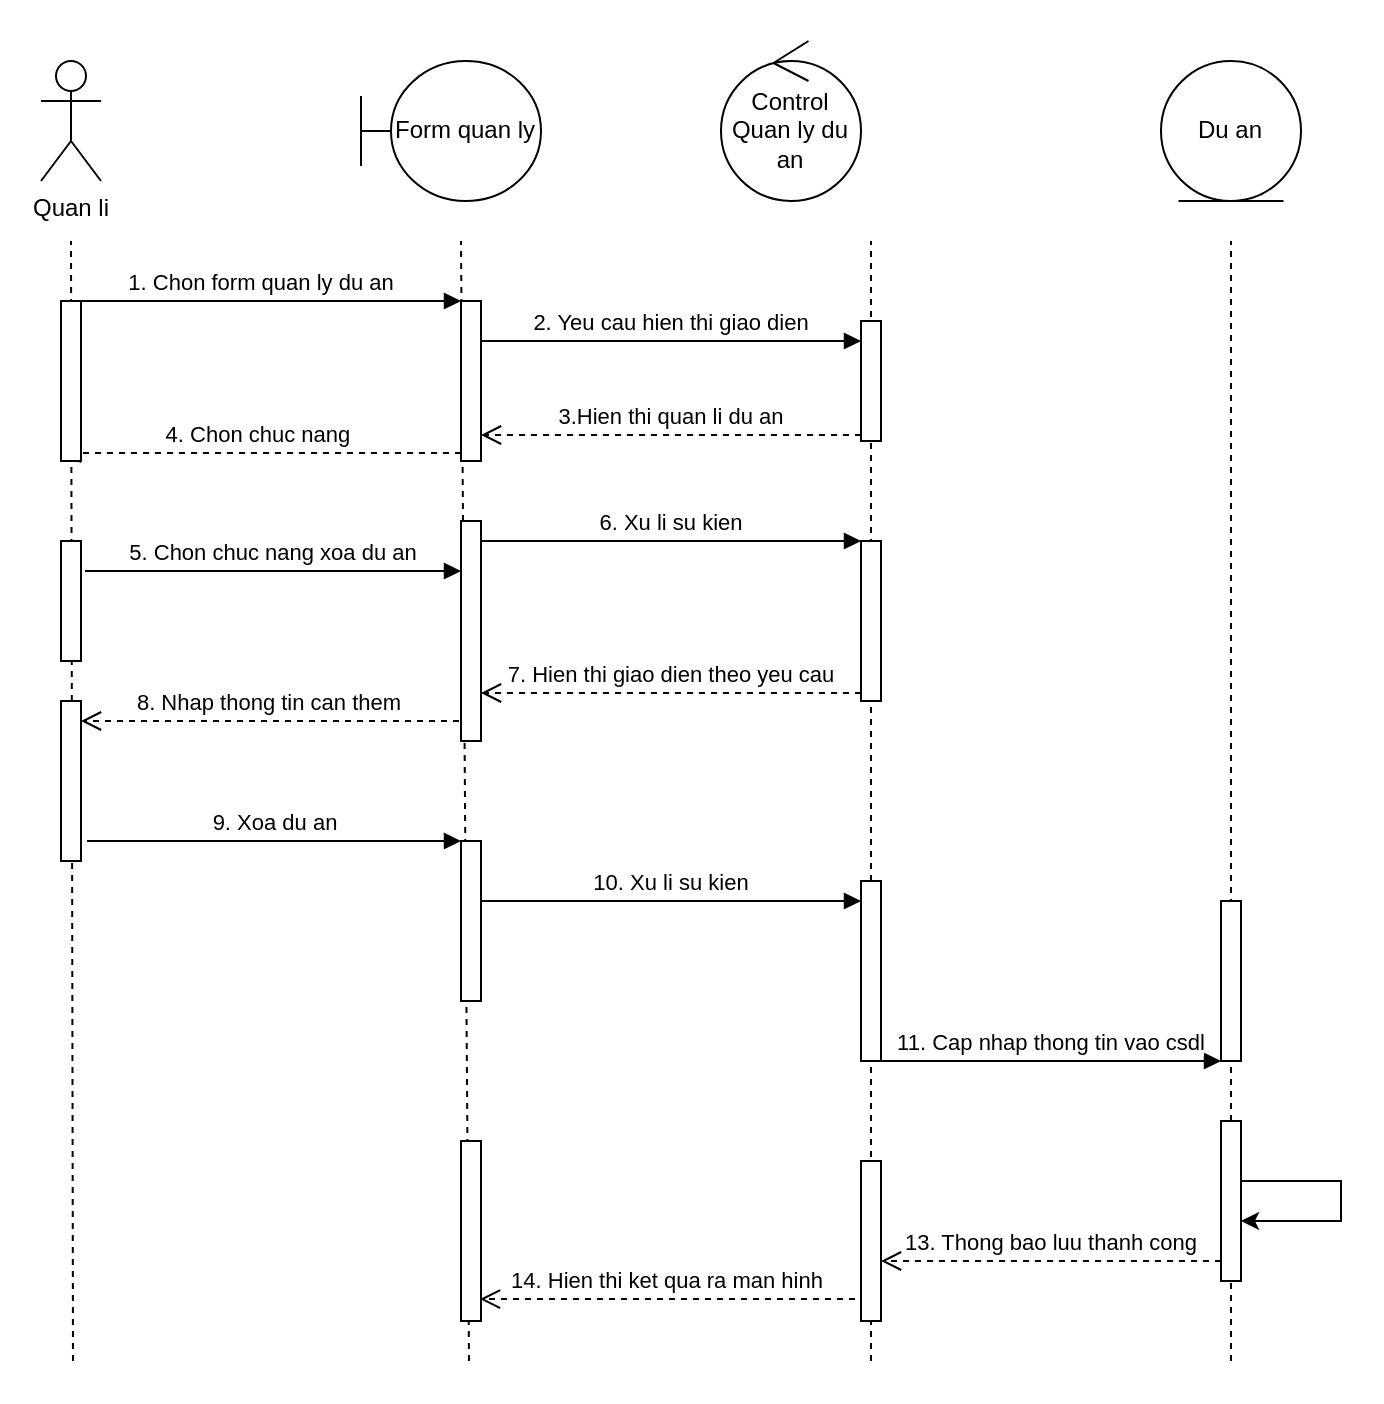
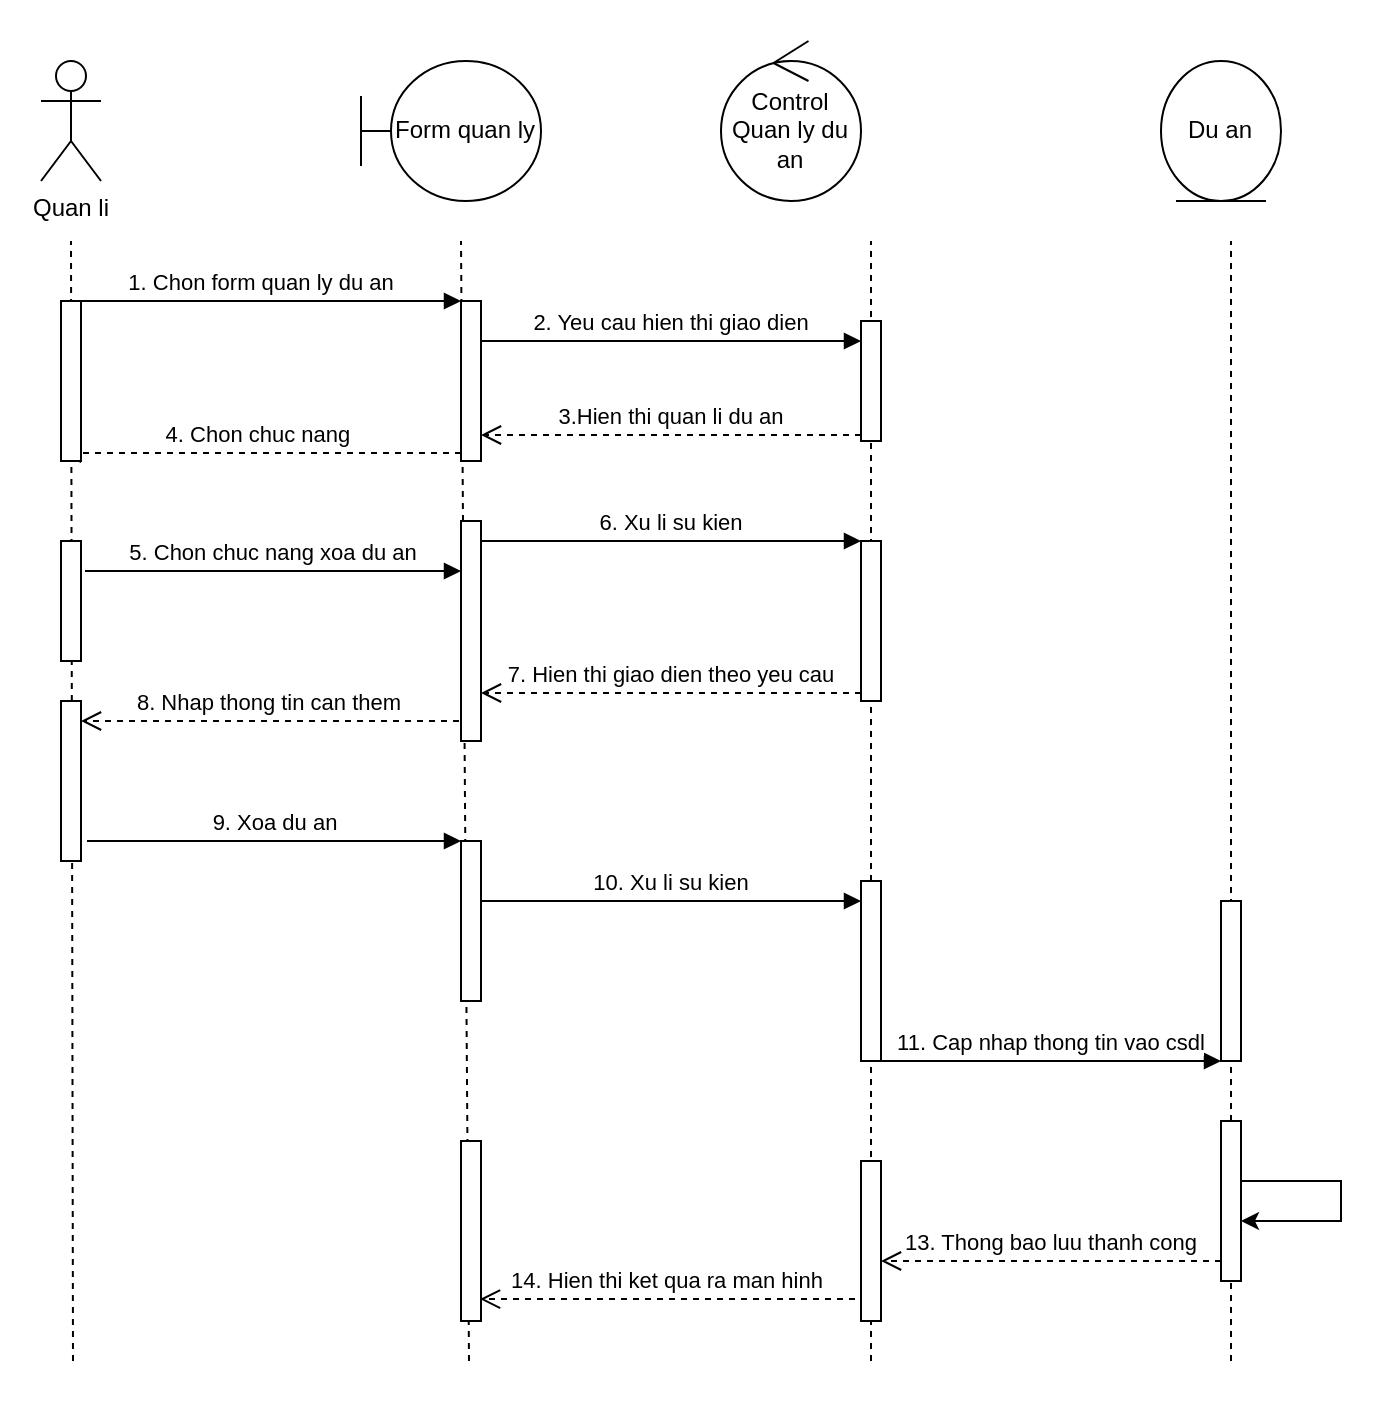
  <mxCell id="0" />
  <mxCell id="1" parent="0" />
  <mxCell id="2" value="" style="endArrow=none;dashed=1;html=1;rounded=0;fontSize=11;" parent="1" edge="1"><mxGeometry width="50" height="50" relative="1" as="geometry"><mxPoint x="615" y="680" as="sourcePoint" /><mxPoint x="615" y="120" as="targetPoint" /></mxGeometry></mxCell>
  <mxCell id="3" value="" style="endArrow=none;dashed=1;html=1;rounded=0;fontSize=11;" parent="1" edge="1"><mxGeometry width="50" height="50" relative="1" as="geometry"><mxPoint x="435" y="680" as="sourcePoint" /><mxPoint x="435" y="120" as="targetPoint" /></mxGeometry></mxCell>
  <mxCell id="4" value="" style="endArrow=none;dashed=1;html=1;rounded=0;fontSize=11;" parent="1" edge="1"><mxGeometry width="50" height="50" relative="1" as="geometry"><mxPoint x="36" y="680" as="sourcePoint" /><mxPoint x="35" y="120" as="targetPoint" /></mxGeometry></mxCell>
  <mxCell id="5" value="" style="endArrow=none;dashed=1;html=1;rounded=0;fontSize=11;" parent="1" edge="1"><mxGeometry width="50" height="50" relative="1" as="geometry"><mxPoint x="234" y="680" as="sourcePoint" /><mxPoint x="230" y="120" as="targetPoint" /></mxGeometry></mxCell>
  <mxCell id="6" value="Quan li" style="shape=umlActor;verticalLabelPosition=bottom;verticalAlign=top;html=1;outlineConnect=0;" parent="1" vertex="1"><mxGeometry x="20" y="30" width="30" height="60" as="geometry" /></mxCell>
  <mxCell id="7" value="Form quan ly" style="shape=umlBoundary;whiteSpace=wrap;html=1;" parent="1" vertex="1"><mxGeometry x="180" y="30" width="90" height="70" as="geometry" /></mxCell>
  <mxCell id="8" value="Control Quan ly du an" style="ellipse;shape=umlControl;whiteSpace=wrap;html=1;" parent="1" vertex="1"><mxGeometry x="360" y="20" width="70" height="80" as="geometry" /></mxCell>
- <mxCell id="9" value="Du an" style="ellipse;shape=umlEntity;whiteSpace=wrap;html=1;" parent="1" vertex="1"><mxGeometry x="580" y="30" width="70" height="70" as="geometry" /></mxCell>
+ <mxCell id="9" value="Du an" style="ellipse;shape=umlEntity;whiteSpace=wrap;html=1;" parent="1" vertex="1"><mxGeometry x="580" y="30" width="60" height="70" as="geometry" /></mxCell>
  <mxCell id="10" value="" style="html=1;points=[];perimeter=orthogonalPerimeter;" parent="1" vertex="1"><mxGeometry x="230" y="150" width="10" height="80" as="geometry" /></mxCell>
  <mxCell id="11" value="1. Chon form quan ly du an" style="html=1;verticalAlign=bottom;endArrow=block;entryX=0;entryY=0;rounded=0;" parent="1" target="10" edge="1"><mxGeometry relative="1" as="geometry"><mxPoint x="30" y="150" as="sourcePoint" /></mxGeometry></mxCell>
  <mxCell id="12" value="4. Chon chuc nang&amp;nbsp;" style="html=1;verticalAlign=bottom;endArrow=open;dashed=1;endSize=8;exitX=0;exitY=0.95;rounded=0;" parent="1" source="10" edge="1"><mxGeometry relative="1" as="geometry"><mxPoint x="30" y="226" as="targetPoint" /></mxGeometry></mxCell>
  <mxCell id="13" value="" style="html=1;points=[];perimeter=orthogonalPerimeter;" parent="1" vertex="1"><mxGeometry x="30" y="150" width="10" height="80" as="geometry" /></mxCell>
  <mxCell id="14" value="" style="html=1;points=[];perimeter=orthogonalPerimeter;" parent="1" vertex="1"><mxGeometry x="430" y="160" width="10" height="60" as="geometry" /></mxCell>
  <mxCell id="15" value="2. Yeu cau hien thi giao dien" style="html=1;verticalAlign=bottom;endArrow=block;rounded=0;exitX=1;exitY=0.25;exitDx=0;exitDy=0;exitPerimeter=0;" parent="1" source="10" edge="1"><mxGeometry relative="1" as="geometry"><mxPoint x="240" y="160" as="sourcePoint" /><mxPoint x="430" y="170" as="targetPoint" /></mxGeometry></mxCell>
  <mxCell id="16" value="3.Hien thi quan li du an" style="html=1;verticalAlign=bottom;endArrow=open;dashed=1;endSize=8;exitX=0;exitY=0.95;rounded=0;" parent="1" source="14" edge="1"><mxGeometry relative="1" as="geometry"><mxPoint x="240" y="217" as="targetPoint" /></mxGeometry></mxCell>
  <mxCell id="17" value="" style="html=1;points=[];perimeter=orthogonalPerimeter;" parent="1" vertex="1"><mxGeometry x="30" y="270" width="10" height="60" as="geometry" /></mxCell>
  <mxCell id="18" value="" style="html=1;points=[];perimeter=orthogonalPerimeter;" parent="1" vertex="1"><mxGeometry x="430" y="270" width="10" height="80" as="geometry" /></mxCell>
  <mxCell id="19" value="6. Xu li su kien" style="html=1;verticalAlign=bottom;endArrow=block;entryX=0;entryY=0;rounded=0;" parent="1" target="18" edge="1"><mxGeometry relative="1" as="geometry"><mxPoint x="240" y="270" as="sourcePoint" /></mxGeometry></mxCell>
  <mxCell id="20" value="7. Hien thi giao dien theo yeu cau" style="html=1;verticalAlign=bottom;endArrow=open;dashed=1;endSize=8;exitX=0;exitY=0.95;rounded=0;" parent="1" source="18" edge="1"><mxGeometry relative="1" as="geometry"><mxPoint x="240" y="346" as="targetPoint" /></mxGeometry></mxCell>
  <mxCell id="21" value="" style="html=1;points=[];perimeter=orthogonalPerimeter;" parent="1" vertex="1"><mxGeometry x="230" y="260" width="10" height="110" as="geometry" /></mxCell>
  <mxCell id="22" value="5. Chon chuc nang xoa du an" style="html=1;verticalAlign=bottom;endArrow=block;rounded=0;exitX=1.2;exitY=0.25;exitDx=0;exitDy=0;exitPerimeter=0;" parent="1" source="17" edge="1"><mxGeometry relative="1" as="geometry"><mxPoint x="150" y="370" as="sourcePoint" /><mxPoint x="230" y="285" as="targetPoint" /></mxGeometry></mxCell>
  <mxCell id="23" value="8. Nhap thong tin can them" style="html=1;verticalAlign=bottom;endArrow=open;dashed=1;endSize=8;exitX=-0.1;exitY=0.909;rounded=0;exitDx=0;exitDy=0;exitPerimeter=0;" parent="1" source="21" edge="1"><mxGeometry relative="1" as="geometry"><mxPoint x="40" y="360" as="targetPoint" /></mxGeometry></mxCell>
  <mxCell id="24" value="" style="html=1;points=[];perimeter=orthogonalPerimeter;" parent="1" vertex="1"><mxGeometry x="230" y="420" width="10" height="80" as="geometry" /></mxCell>
  <mxCell id="25" value="9. Xoa du an" style="html=1;verticalAlign=bottom;startArrow=none;endArrow=block;startSize=8;rounded=0;startFill=0;" parent="1" target="24" edge="1"><mxGeometry relative="1" as="geometry"><mxPoint x="43" y="420" as="sourcePoint" /></mxGeometry></mxCell>
  <mxCell id="26" value="" style="html=1;points=[];perimeter=orthogonalPerimeter;" parent="1" vertex="1"><mxGeometry x="30" y="350" width="10" height="80" as="geometry" /></mxCell>
  <mxCell id="27" value="10. Xu li su kien" style="html=1;verticalAlign=bottom;startArrow=none;endArrow=block;startSize=8;rounded=0;exitX=1;exitY=0.375;exitDx=0;exitDy=0;exitPerimeter=0;startFill=0;" parent="1" source="24" edge="1"><mxGeometry relative="1" as="geometry"><mxPoint x="370" y="450" as="sourcePoint" /><mxPoint x="430" y="450" as="targetPoint" /></mxGeometry></mxCell>
  <mxCell id="28" value="" style="html=1;points=[];perimeter=orthogonalPerimeter;" parent="1" vertex="1"><mxGeometry x="430" y="440" width="10" height="90" as="geometry" /></mxCell>
  <mxCell id="29" value="" style="html=1;points=[];perimeter=orthogonalPerimeter;" parent="1" vertex="1"><mxGeometry x="610" y="450" width="10" height="80" as="geometry" /></mxCell>
  <mxCell id="30" value="11. Cap nhap thong tin vao csdl" style="html=1;verticalAlign=bottom;startArrow=none;endArrow=block;startSize=8;rounded=0;startFill=0;" parent="1" target="29" edge="1"><mxGeometry relative="1" as="geometry"><mxPoint x="440" y="530" as="sourcePoint" /></mxGeometry></mxCell>
  <mxCell id="31" value="" style="html=1;points=[];perimeter=orthogonalPerimeter;" parent="1" vertex="1"><mxGeometry x="610" y="560" width="10" height="80" as="geometry" /></mxCell>
  <mxCell id="32" style="edgeStyle=orthogonalEdgeStyle;rounded=0;orthogonalLoop=1;jettySize=auto;html=1;startArrow=none;startFill=0;" parent="1" source="31" target="31" edge="1"><mxGeometry relative="1" as="geometry"><Array as="points"><mxPoint x="670" y="600" /></Array></mxGeometry></mxCell>
  <mxCell id="33" value="13. Thong bao luu thanh cong" style="html=1;verticalAlign=bottom;endArrow=open;dashed=1;endSize=8;rounded=0;" parent="1" edge="1"><mxGeometry relative="1" as="geometry"><mxPoint x="610" y="630" as="sourcePoint" /><mxPoint x="440" y="630" as="targetPoint" /></mxGeometry></mxCell>
  <mxCell id="34" value="" style="html=1;points=[];perimeter=orthogonalPerimeter;" parent="1" vertex="1"><mxGeometry x="430" y="580" width="10" height="80" as="geometry" /></mxCell>
  <mxCell id="35" value="" style="html=1;points=[];perimeter=orthogonalPerimeter;" parent="1" vertex="1"><mxGeometry x="230" y="570" width="10" height="90" as="geometry" /></mxCell>
  <mxCell id="36" value="14. Hien thi ket qua ra man hinh" style="html=1;verticalAlign=bottom;endArrow=open;dashed=1;endSize=8;rounded=0;exitX=-0.3;exitY=0.863;exitDx=0;exitDy=0;exitPerimeter=0;" parent="1" source="34" edge="1"><mxGeometry relative="1" as="geometry"><mxPoint x="410" y="650" as="sourcePoint" /><mxPoint x="239.5" y="649.04" as="targetPoint" /></mxGeometry></mxCell>
